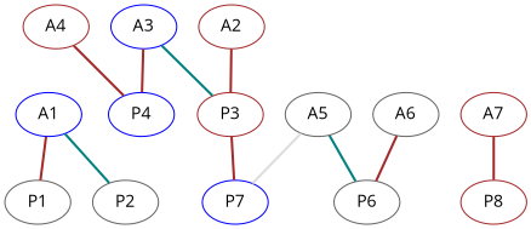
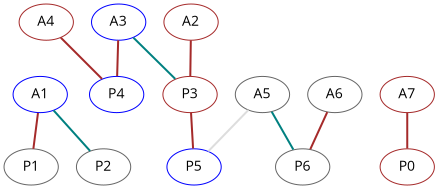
  graph {
    fontname="Open Sans"
    rankdir=BT
    node [color=gray40 fontname="Open Sans"]
    edge [color=brown fontname="Open Sans" style=bold]
    A1 [color=blue]
    P1
    P2
    A2 [color=brown]
    P3 [color=brown]
    A3 [color=blue]
    P4 [color=blue]
    A4 [color=brown]
-   P5 [color=blue label=P7]
+   P5 [color=blue]
    A5
    P6
    A6
    A7 [color=brown]
-   P8 [color=brown]
+   P8 [color=brown label=P0]
    P1 -- A1
    P2 -- A1 [color=teal]
    P3 -- A2
    P3 -- A3 [color=teal]
    P4 -- A3
    P4 -- A4
    P5 -- P3
    P5 -- A5 [color="#DDDDDD"]
    P6 -- A5 [color=teal]
    P6 -- A6
    P8 -- A7
  }
